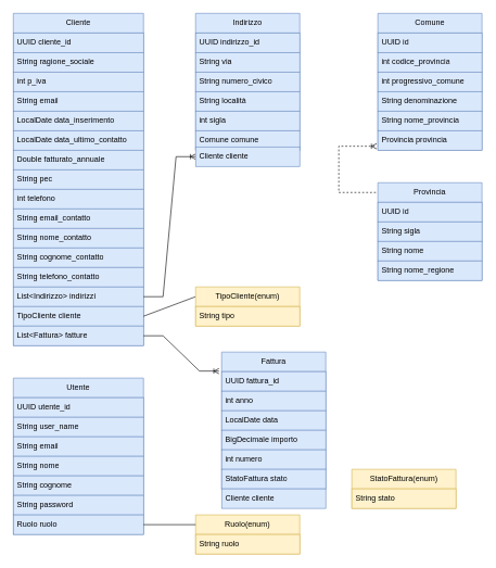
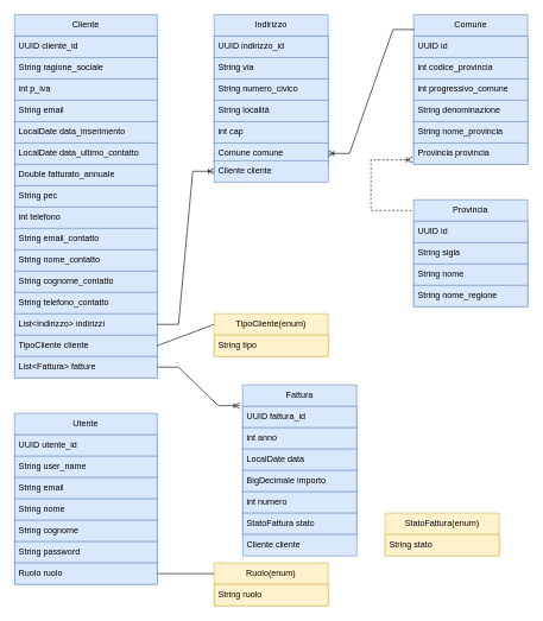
  <mxCell id="0" />
  <mxCell id="1" parent="0" />
  <mxCell id="2" value="Indirizzo" style="swimlane;fontStyle=0;childLayout=stackLayout;horizontal=1;startSize=30;horizontalStack=0;resizeParent=1;resizeParentMax=0;resizeLast=0;collapsible=1;marginBottom=0;whiteSpace=wrap;html=1;fillColor=#dae8fc;strokeColor=#6c8ebf;" parent="1" vertex="1"><mxGeometry x="300" y="20" width="160" height="210" as="geometry" /></mxCell>
  <mxCell id="3" value="UUID indirizzo_id" style="text;strokeColor=#6c8ebf;fillColor=#dae8fc;align=left;verticalAlign=middle;spacingLeft=4;spacingRight=4;overflow=hidden;points=[[0,0.5],[1,0.5]];portConstraint=eastwest;rotatable=0;whiteSpace=wrap;html=1;" parent="2" vertex="1"><mxGeometry y="30" width="160" height="30" as="geometry" /></mxCell>
  <mxCell id="4" value="String via" style="text;strokeColor=#6c8ebf;fillColor=#dae8fc;align=left;verticalAlign=middle;spacingLeft=4;spacingRight=4;overflow=hidden;points=[[0,0.5],[1,0.5]];portConstraint=eastwest;rotatable=0;whiteSpace=wrap;html=1;" parent="2" vertex="1"><mxGeometry y="60" width="160" height="30" as="geometry" /></mxCell>
  <mxCell id="5" value="String numero_civico" style="text;strokeColor=#6c8ebf;fillColor=#dae8fc;align=left;verticalAlign=middle;spacingLeft=4;spacingRight=4;overflow=hidden;points=[[0,0.5],[1,0.5]];portConstraint=eastwest;rotatable=0;whiteSpace=wrap;html=1;" parent="2" vertex="1"><mxGeometry y="90" width="160" height="30" as="geometry" /></mxCell>
  <mxCell id="6" value="String località" style="text;strokeColor=#6c8ebf;fillColor=#dae8fc;align=left;verticalAlign=middle;spacingLeft=4;spacingRight=4;overflow=hidden;points=[[0,0.5],[1,0.5]];portConstraint=eastwest;rotatable=0;whiteSpace=wrap;html=1;" parent="2" vertex="1"><mxGeometry y="120" width="160" height="30" as="geometry" /></mxCell>
- <mxCell id="7" value="int sigla" style="text;strokeColor=#6c8ebf;fillColor=#dae8fc;align=left;verticalAlign=middle;spacingLeft=4;spacingRight=4;overflow=hidden;points=[[0,0.5],[1,0.5]];portConstraint=eastwest;rotatable=0;whiteSpace=wrap;html=1;" parent="2" vertex="1"><mxGeometry y="150" width="160" height="30" as="geometry" /></mxCell>
+ <mxCell id="7" value="int cap" style="text;strokeColor=#6c8ebf;fillColor=#dae8fc;align=left;verticalAlign=middle;spacingLeft=4;spacingRight=4;overflow=hidden;points=[[0,0.5],[1,0.5]];portConstraint=eastwest;rotatable=0;whiteSpace=wrap;html=1;" parent="2" vertex="1"><mxGeometry y="150" width="160" height="30" as="geometry" /></mxCell>
  <mxCell id="8" value="Comune comune" style="text;strokeColor=#6c8ebf;fillColor=#dae8fc;align=left;verticalAlign=middle;spacingLeft=4;spacingRight=4;overflow=hidden;points=[[0,0.5],[1,0.5]];portConstraint=eastwest;rotatable=0;whiteSpace=wrap;html=1;" parent="2" vertex="1"><mxGeometry y="180" width="160" height="30" as="geometry" /></mxCell>
  <mxCell id="9" value="Cliente" style="swimlane;fontStyle=0;childLayout=stackLayout;horizontal=1;startSize=30;horizontalStack=0;resizeParent=1;resizeParentMax=0;resizeLast=0;collapsible=1;marginBottom=0;whiteSpace=wrap;html=1;fillColor=#dae8fc;strokeColor=#6c8ebf;" parent="1" vertex="1"><mxGeometry x="20" y="20" width="200" height="510" as="geometry" /></mxCell>
  <mxCell id="10" value="UUID cliente_id" style="text;strokeColor=#6c8ebf;fillColor=#dae8fc;align=left;verticalAlign=middle;spacingLeft=4;spacingRight=4;overflow=hidden;points=[[0,0.5],[1,0.5]];portConstraint=eastwest;rotatable=0;whiteSpace=wrap;html=1;" parent="9" vertex="1"><mxGeometry y="30" width="200" height="30" as="geometry" /></mxCell>
  <mxCell id="11" value="String ragione_sociale" style="text;strokeColor=#6c8ebf;fillColor=#dae8fc;align=left;verticalAlign=middle;spacingLeft=4;spacingRight=4;overflow=hidden;points=[[0,0.5],[1,0.5]];portConstraint=eastwest;rotatable=0;whiteSpace=wrap;html=1;" parent="9" vertex="1"><mxGeometry y="60" width="200" height="30" as="geometry" /></mxCell>
  <mxCell id="12" value="int p_iva" style="text;strokeColor=#6c8ebf;fillColor=#dae8fc;align=left;verticalAlign=middle;spacingLeft=4;spacingRight=4;overflow=hidden;points=[[0,0.5],[1,0.5]];portConstraint=eastwest;rotatable=0;whiteSpace=wrap;html=1;" parent="9" vertex="1"><mxGeometry y="90" width="200" height="30" as="geometry" /></mxCell>
  <mxCell id="13" value="String email" style="text;strokeColor=#6c8ebf;fillColor=#dae8fc;align=left;verticalAlign=middle;spacingLeft=4;spacingRight=4;overflow=hidden;points=[[0,0.5],[1,0.5]];portConstraint=eastwest;rotatable=0;whiteSpace=wrap;html=1;" parent="9" vertex="1"><mxGeometry y="120" width="200" height="30" as="geometry" /></mxCell>
  <mxCell id="14" value="LocalDate data_inserimento" style="text;strokeColor=#6c8ebf;fillColor=#dae8fc;align=left;verticalAlign=middle;spacingLeft=4;spacingRight=4;overflow=hidden;points=[[0,0.5],[1,0.5]];portConstraint=eastwest;rotatable=0;whiteSpace=wrap;html=1;" parent="9" vertex="1"><mxGeometry y="150" width="200" height="30" as="geometry" /></mxCell>
  <mxCell id="15" value="LocalDate data_ultimo_contatto" style="text;strokeColor=#6c8ebf;fillColor=#dae8fc;align=left;verticalAlign=middle;spacingLeft=4;spacingRight=4;overflow=hidden;points=[[0,0.5],[1,0.5]];portConstraint=eastwest;rotatable=0;whiteSpace=wrap;html=1;" parent="9" vertex="1"><mxGeometry y="180" width="200" height="30" as="geometry" /></mxCell>
  <mxCell id="16" value="Double fatturato_annuale" style="text;strokeColor=#6c8ebf;fillColor=#dae8fc;align=left;verticalAlign=middle;spacingLeft=4;spacingRight=4;overflow=hidden;points=[[0,0.5],[1,0.5]];portConstraint=eastwest;rotatable=0;whiteSpace=wrap;html=1;" parent="9" vertex="1"><mxGeometry y="210" width="200" height="30" as="geometry" /></mxCell>
  <mxCell id="17" value="String pec" style="text;strokeColor=#6c8ebf;fillColor=#dae8fc;align=left;verticalAlign=middle;spacingLeft=4;spacingRight=4;overflow=hidden;points=[[0,0.5],[1,0.5]];portConstraint=eastwest;rotatable=0;whiteSpace=wrap;html=1;" parent="9" vertex="1"><mxGeometry y="240" width="200" height="30" as="geometry" /></mxCell>
  <mxCell id="18" value="int telefono" style="text;strokeColor=#6c8ebf;fillColor=#dae8fc;align=left;verticalAlign=middle;spacingLeft=4;spacingRight=4;overflow=hidden;points=[[0,0.5],[1,0.5]];portConstraint=eastwest;rotatable=0;whiteSpace=wrap;html=1;" parent="9" vertex="1"><mxGeometry y="270" width="200" height="30" as="geometry" /></mxCell>
  <mxCell id="19" value="String email_contatto" style="text;strokeColor=#6c8ebf;fillColor=#dae8fc;align=left;verticalAlign=middle;spacingLeft=4;spacingRight=4;overflow=hidden;points=[[0,0.5],[1,0.5]];portConstraint=eastwest;rotatable=0;whiteSpace=wrap;html=1;" parent="9" vertex="1"><mxGeometry y="300" width="200" height="30" as="geometry" /></mxCell>
  <mxCell id="20" value="String&amp;nbsp;nome_contatto" style="text;strokeColor=#6c8ebf;fillColor=#dae8fc;align=left;verticalAlign=middle;spacingLeft=4;spacingRight=4;overflow=hidden;points=[[0,0.5],[1,0.5]];portConstraint=eastwest;rotatable=0;whiteSpace=wrap;html=1;" parent="9" vertex="1"><mxGeometry y="330" width="200" height="30" as="geometry" /></mxCell>
  <mxCell id="21" value="String cognome_contatto" style="text;strokeColor=#6c8ebf;fillColor=#dae8fc;align=left;verticalAlign=middle;spacingLeft=4;spacingRight=4;overflow=hidden;points=[[0,0.5],[1,0.5]];portConstraint=eastwest;rotatable=0;whiteSpace=wrap;html=1;" parent="9" vertex="1"><mxGeometry y="360" width="200" height="30" as="geometry" /></mxCell>
  <mxCell id="22" value="String telefono_contatto" style="text;strokeColor=#6c8ebf;fillColor=#dae8fc;align=left;verticalAlign=middle;spacingLeft=4;spacingRight=4;overflow=hidden;points=[[0,0.5],[1,0.5]];portConstraint=eastwest;rotatable=0;whiteSpace=wrap;html=1;" parent="9" vertex="1"><mxGeometry y="390" width="200" height="30" as="geometry" /></mxCell>
  <mxCell id="23" value="List&amp;lt;Indirizzo&amp;gt; indirizzi" style="text;strokeColor=#6c8ebf;fillColor=#dae8fc;align=left;verticalAlign=middle;spacingLeft=4;spacingRight=4;overflow=hidden;points=[[0,0.5],[1,0.5]];portConstraint=eastwest;rotatable=0;whiteSpace=wrap;html=1;" parent="9" vertex="1"><mxGeometry y="420" width="200" height="30" as="geometry" /></mxCell>
  <mxCell id="24" value="TipoCliente cliente&amp;nbsp;" style="text;strokeColor=#6c8ebf;fillColor=#dae8fc;align=left;verticalAlign=middle;spacingLeft=4;spacingRight=4;overflow=hidden;points=[[0,0.5],[1,0.5]];portConstraint=eastwest;rotatable=0;whiteSpace=wrap;html=1;" parent="9" vertex="1"><mxGeometry y="450" width="200" height="30" as="geometry" /></mxCell>
  <mxCell id="25" value="List&amp;lt;Fattura&amp;gt; fatture" style="text;strokeColor=#6c8ebf;fillColor=#dae8fc;align=left;verticalAlign=middle;spacingLeft=4;spacingRight=4;overflow=hidden;points=[[0,0.5],[1,0.5]];portConstraint=eastwest;rotatable=0;whiteSpace=wrap;html=1;" parent="9" vertex="1"><mxGeometry y="480" width="200" height="30" as="geometry" /></mxCell>
  <mxCell id="26" value="Comune" style="swimlane;fontStyle=0;childLayout=stackLayout;horizontal=1;startSize=30;horizontalStack=0;resizeParent=1;resizeParentMax=0;resizeLast=0;collapsible=1;marginBottom=0;whiteSpace=wrap;html=1;fillColor=#dae8fc;strokeColor=#6c8ebf;" parent="1" vertex="1"><mxGeometry x="580" y="20" width="160" height="210" as="geometry" /></mxCell>
  <mxCell id="27" value="UUID id&lt;div style=&quot;background-color:#2f2f2f;padding:0px 0px 0px 2px;&quot;&gt;&lt;div style=&quot;color: rgb(170, 170, 170); font-family: &amp;quot;Courier New&amp;quot;; font-size: 10pt;&quot;&gt;&lt;p style=&quot;background-color:#373737;margin:0;&quot;&gt;&lt;span style=&quot;color:#d9e8f7;&quot;&gt;&lt;/span&gt;&lt;/p&gt;&lt;/div&gt;&lt;/div&gt;" style="text;strokeColor=#6c8ebf;fillColor=#dae8fc;align=left;verticalAlign=middle;spacingLeft=4;spacingRight=4;overflow=hidden;points=[[0,0.5],[1,0.5]];portConstraint=eastwest;rotatable=0;whiteSpace=wrap;html=1;" vertex="1" parent="26"><mxGeometry y="30" width="160" height="30" as="geometry" /></mxCell>
  <mxCell id="28" value="int&amp;nbsp;codice_provincia&lt;div style=&quot;background-color:#2f2f2f;padding:0px 0px 0px 2px;&quot;&gt;&lt;div style=&quot;color: rgb(170, 170, 170); font-family: &amp;quot;Courier New&amp;quot;; font-size: 10pt;&quot;&gt;&lt;p style=&quot;background-color:#373737;margin:0;&quot;&gt;&lt;span style=&quot;color:#d9e8f7;&quot;&gt;&lt;/span&gt;&lt;/p&gt;&lt;/div&gt;&lt;/div&gt;" style="text;strokeColor=#6c8ebf;fillColor=#dae8fc;align=left;verticalAlign=middle;spacingLeft=4;spacingRight=4;overflow=hidden;points=[[0,0.5],[1,0.5]];portConstraint=eastwest;rotatable=0;whiteSpace=wrap;html=1;" parent="26" vertex="1"><mxGeometry y="60" width="160" height="30" as="geometry" /></mxCell>
  <mxCell id="29" value="int&amp;nbsp;progressivo_comune&lt;div style=&quot;background-color:#2f2f2f;padding:0px 0px 0px 2px;&quot;&gt;&lt;div style=&quot;color: rgb(170, 170, 170); font-family: &amp;quot;Courier New&amp;quot;; font-size: 10pt;&quot;&gt;&lt;p style=&quot;background-color:#373737;margin:0;&quot;&gt;&lt;span style=&quot;color:#d9e8f7;&quot;&gt;&lt;/span&gt;&lt;/p&gt;&lt;/div&gt;&lt;/div&gt;" style="text;strokeColor=#6c8ebf;fillColor=#dae8fc;align=left;verticalAlign=middle;spacingLeft=4;spacingRight=4;overflow=hidden;points=[[0,0.5],[1,0.5]];portConstraint=eastwest;rotatable=0;whiteSpace=wrap;html=1;" parent="26" vertex="1"><mxGeometry y="90" width="160" height="30" as="geometry" /></mxCell>
  <mxCell id="30" value="String&amp;nbsp;denominazione&lt;div style=&quot;background-color:#2f2f2f;padding:0px 0px 0px 2px;&quot;&gt;&lt;div style=&quot;color: rgb(170, 170, 170); font-family: &amp;quot;Courier New&amp;quot;; font-size: 10pt;&quot;&gt;&lt;p style=&quot;background-color:#373737;margin:0;&quot;&gt;&lt;span style=&quot;color:#d9e8f7;&quot;&gt;&lt;/span&gt;&lt;/p&gt;&lt;/div&gt;&lt;/div&gt;" style="text;strokeColor=#6c8ebf;fillColor=#dae8fc;align=left;verticalAlign=middle;spacingLeft=4;spacingRight=4;overflow=hidden;points=[[0,0.5],[1,0.5]];portConstraint=eastwest;rotatable=0;whiteSpace=wrap;html=1;" parent="26" vertex="1"><mxGeometry y="120" width="160" height="30" as="geometry" /></mxCell>
  <mxCell id="31" value="String nome_provincia" style="text;strokeColor=#6c8ebf;fillColor=#dae8fc;align=left;verticalAlign=middle;spacingLeft=4;spacingRight=4;overflow=hidden;points=[[0,0.5],[1,0.5]];portConstraint=eastwest;rotatable=0;whiteSpace=wrap;html=1;" parent="26" vertex="1"><mxGeometry y="150" width="160" height="30" as="geometry" /></mxCell>
  <mxCell id="32" value="Provincia provincia" style="text;strokeColor=#6c8ebf;fillColor=#dae8fc;align=left;verticalAlign=middle;spacingLeft=4;spacingRight=4;overflow=hidden;points=[[0,0.5],[1,0.5]];portConstraint=eastwest;rotatable=0;whiteSpace=wrap;html=1;" vertex="1" parent="26"><mxGeometry y="180" width="160" height="30" as="geometry" /></mxCell>
  <mxCell id="33" value="Fattura" style="swimlane;fontStyle=0;childLayout=stackLayout;horizontal=1;startSize=30;horizontalStack=0;resizeParent=1;resizeParentMax=0;resizeLast=0;collapsible=1;marginBottom=0;whiteSpace=wrap;html=1;fillColor=#dae8fc;strokeColor=#6c8ebf;" parent="1" vertex="1"><mxGeometry x="340" y="540" width="160" height="210" as="geometry" /></mxCell>
  <mxCell id="34" value="UUID fattura_id" style="text;strokeColor=#6c8ebf;fillColor=#dae8fc;align=left;verticalAlign=middle;spacingLeft=4;spacingRight=4;overflow=hidden;points=[[0,0.5],[1,0.5]];portConstraint=eastwest;rotatable=0;whiteSpace=wrap;html=1;" parent="33" vertex="1"><mxGeometry y="30" width="160" height="30" as="geometry" /></mxCell>
  <mxCell id="35" value="int anno" style="text;strokeColor=#6c8ebf;fillColor=#dae8fc;align=left;verticalAlign=middle;spacingLeft=4;spacingRight=4;overflow=hidden;points=[[0,0.5],[1,0.5]];portConstraint=eastwest;rotatable=0;whiteSpace=wrap;html=1;" parent="33" vertex="1"><mxGeometry y="60" width="160" height="30" as="geometry" /></mxCell>
  <mxCell id="36" value="LocalDate data" style="text;strokeColor=#6c8ebf;fillColor=#dae8fc;align=left;verticalAlign=middle;spacingLeft=4;spacingRight=4;overflow=hidden;points=[[0,0.5],[1,0.5]];portConstraint=eastwest;rotatable=0;whiteSpace=wrap;html=1;" parent="33" vertex="1"><mxGeometry y="90" width="160" height="30" as="geometry" /></mxCell>
  <mxCell id="37" value="BigDecimale importo" style="text;strokeColor=#6c8ebf;fillColor=#dae8fc;align=left;verticalAlign=middle;spacingLeft=4;spacingRight=4;overflow=hidden;points=[[0,0.5],[1,0.5]];portConstraint=eastwest;rotatable=0;whiteSpace=wrap;html=1;" parent="33" vertex="1"><mxGeometry y="120" width="160" height="30" as="geometry" /></mxCell>
  <mxCell id="38" value="int numero" style="text;strokeColor=#6c8ebf;fillColor=#dae8fc;align=left;verticalAlign=middle;spacingLeft=4;spacingRight=4;overflow=hidden;points=[[0,0.5],[1,0.5]];portConstraint=eastwest;rotatable=0;whiteSpace=wrap;html=1;" parent="33" vertex="1"><mxGeometry y="150" width="160" height="30" as="geometry" /></mxCell>
  <mxCell id="39" value="StatoFattura stato" style="text;strokeColor=#6c8ebf;fillColor=#dae8fc;align=left;verticalAlign=middle;spacingLeft=4;spacingRight=4;overflow=hidden;points=[[0,0.5],[1,0.5]];portConstraint=eastwest;rotatable=0;whiteSpace=wrap;html=1;" parent="33" vertex="1"><mxGeometry y="180" width="160" height="30" as="geometry" /></mxCell>
  <mxCell id="40" value="Utente" style="swimlane;fontStyle=0;childLayout=stackLayout;horizontal=1;startSize=30;horizontalStack=0;resizeParent=1;resizeParentMax=0;resizeLast=0;collapsible=1;marginBottom=0;whiteSpace=wrap;html=1;fillColor=#dae8fc;strokeColor=#6c8ebf;" parent="1" vertex="1"><mxGeometry x="20" y="580" width="200" height="240" as="geometry" /></mxCell>
  <mxCell id="41" value="UUID utente_id" style="text;strokeColor=#6c8ebf;fillColor=#dae8fc;align=left;verticalAlign=middle;spacingLeft=4;spacingRight=4;overflow=hidden;points=[[0,0.5],[1,0.5]];portConstraint=eastwest;rotatable=0;whiteSpace=wrap;html=1;" parent="40" vertex="1"><mxGeometry y="30" width="200" height="30" as="geometry" /></mxCell>
  <mxCell id="42" value="String user_name" style="text;strokeColor=#6c8ebf;fillColor=#dae8fc;align=left;verticalAlign=middle;spacingLeft=4;spacingRight=4;overflow=hidden;points=[[0,0.5],[1,0.5]];portConstraint=eastwest;rotatable=0;whiteSpace=wrap;html=1;" parent="40" vertex="1"><mxGeometry y="60" width="200" height="30" as="geometry" /></mxCell>
  <mxCell id="43" value="String email" style="text;strokeColor=#6c8ebf;fillColor=#dae8fc;align=left;verticalAlign=middle;spacingLeft=4;spacingRight=4;overflow=hidden;points=[[0,0.5],[1,0.5]];portConstraint=eastwest;rotatable=0;whiteSpace=wrap;html=1;" parent="40" vertex="1"><mxGeometry y="90" width="200" height="30" as="geometry" /></mxCell>
  <mxCell id="44" value="String nome" style="text;strokeColor=#6c8ebf;fillColor=#dae8fc;align=left;verticalAlign=middle;spacingLeft=4;spacingRight=4;overflow=hidden;points=[[0,0.5],[1,0.5]];portConstraint=eastwest;rotatable=0;whiteSpace=wrap;html=1;" parent="40" vertex="1"><mxGeometry y="120" width="200" height="30" as="geometry" /></mxCell>
  <mxCell id="45" value="String cognome" style="text;strokeColor=#6c8ebf;fillColor=#dae8fc;align=left;verticalAlign=middle;spacingLeft=4;spacingRight=4;overflow=hidden;points=[[0,0.5],[1,0.5]];portConstraint=eastwest;rotatable=0;whiteSpace=wrap;html=1;" parent="40" vertex="1"><mxGeometry y="150" width="200" height="30" as="geometry" /></mxCell>
  <mxCell id="46" value="String password" style="text;strokeColor=#6c8ebf;fillColor=#dae8fc;align=left;verticalAlign=middle;spacingLeft=4;spacingRight=4;overflow=hidden;points=[[0,0.5],[1,0.5]];portConstraint=eastwest;rotatable=0;whiteSpace=wrap;html=1;" parent="40" vertex="1"><mxGeometry y="180" width="200" height="30" as="geometry" /></mxCell>
  <mxCell id="47" value="Ruolo ruolo&amp;nbsp;" style="text;strokeColor=#6c8ebf;fillColor=#dae8fc;align=left;verticalAlign=middle;spacingLeft=4;spacingRight=4;overflow=hidden;points=[[0,0.5],[1,0.5]];portConstraint=eastwest;rotatable=0;whiteSpace=wrap;html=1;" parent="40" vertex="1"><mxGeometry y="210" width="200" height="30" as="geometry" /></mxCell>
  <mxCell id="48" value="StatoFattura(enum)" style="swimlane;fontStyle=0;childLayout=stackLayout;horizontal=1;startSize=30;horizontalStack=0;resizeParent=1;resizeParentMax=0;resizeLast=0;collapsible=1;marginBottom=0;whiteSpace=wrap;html=1;fillColor=#fff2cc;strokeColor=#d6b656;" parent="1" vertex="1"><mxGeometry x="540" y="720" width="160" height="60" as="geometry" /></mxCell>
  <mxCell id="49" value="String stato" style="text;strokeColor=#d6b656;fillColor=#fff2cc;align=left;verticalAlign=middle;spacingLeft=4;spacingRight=4;overflow=hidden;points=[[0,0.5],[1,0.5]];portConstraint=eastwest;rotatable=0;whiteSpace=wrap;html=1;" parent="48" vertex="1"><mxGeometry y="30" width="160" height="30" as="geometry" /></mxCell>
  <mxCell id="50" value="Ruolo(enum)" style="swimlane;fontStyle=0;childLayout=stackLayout;horizontal=1;startSize=30;horizontalStack=0;resizeParent=1;resizeParentMax=0;resizeLast=0;collapsible=1;marginBottom=0;whiteSpace=wrap;html=1;fillColor=#fff2cc;strokeColor=#d6b656;" parent="1" vertex="1"><mxGeometry x="300" y="790" width="160" height="60" as="geometry" /></mxCell>
  <mxCell id="51" value="String ruolo" style="text;strokeColor=#d6b656;fillColor=#fff2cc;align=left;verticalAlign=middle;spacingLeft=4;spacingRight=4;overflow=hidden;points=[[0,0.5],[1,0.5]];portConstraint=eastwest;rotatable=0;whiteSpace=wrap;html=1;" parent="50" vertex="1"><mxGeometry y="30" width="160" height="30" as="geometry" /></mxCell>
  <mxCell id="52" value="" style="edgeStyle=entityRelationEdgeStyle;fontSize=12;html=1;endArrow=ERoneToMany;rounded=0;exitX=1;exitY=0.5;exitDx=0;exitDy=0;entryX=0;entryY=0.5;entryDx=0;entryDy=0;" parent="1" source="23" target="62" edge="1"><mxGeometry width="100" height="100" relative="1" as="geometry"><mxPoint x="225.92" y="455" as="sourcePoint" /><mxPoint x="300" y="240.99" as="targetPoint" /></mxGeometry></mxCell>
  <mxCell id="53" value="" style="edgeStyle=entityRelationEdgeStyle;fontSize=12;html=1;endArrow=ERoneToMany;rounded=0;exitX=1;exitY=0.5;exitDx=0;exitDy=0;entryX=-0.025;entryY=0.139;entryDx=0;entryDy=0;entryPerimeter=0;" parent="1" source="25" target="33" edge="1"><mxGeometry width="100" height="100" relative="1" as="geometry"><mxPoint x="300" y="560" as="sourcePoint" /><mxPoint x="400" y="460" as="targetPoint" /></mxGeometry></mxCell>
  <mxCell id="54" value="" style="endArrow=none;html=1;rounded=0;exitX=1;exitY=0.5;exitDx=0;exitDy=0;entryX=0;entryY=0.25;entryDx=0;entryDy=0;" parent="1" source="47" target="50" edge="1"><mxGeometry width="50" height="50" relative="1" as="geometry"><mxPoint x="330" y="700" as="sourcePoint" /><mxPoint x="380" y="650" as="targetPoint" /></mxGeometry></mxCell>
  <mxCell id="55" value="" style="endArrow=none;html=1;rounded=0;exitX=1;exitY=0.5;exitDx=0;exitDy=0;entryX=0;entryY=0.25;entryDx=0;entryDy=0;" parent="1" source="24" target="65" edge="1"><mxGeometry width="50" height="50" relative="1" as="geometry"><mxPoint x="330" y="490" as="sourcePoint" /><mxPoint x="380" y="440" as="targetPoint" /></mxGeometry></mxCell>
  <mxCell id="56" value="Provincia" style="swimlane;fontStyle=0;childLayout=stackLayout;horizontal=1;startSize=30;horizontalStack=0;resizeParent=1;resizeParentMax=0;resizeLast=0;collapsible=1;marginBottom=0;whiteSpace=wrap;html=1;fillColor=#dae8fc;strokeColor=#6c8ebf;" parent="1" vertex="1"><mxGeometry x="580" y="280" width="160" height="150" as="geometry" /></mxCell>
  <mxCell id="57" value="UUID id" style="text;strokeColor=#6c8ebf;fillColor=#dae8fc;align=left;verticalAlign=middle;spacingLeft=4;spacingRight=4;overflow=hidden;points=[[0,0.5],[1,0.5]];portConstraint=eastwest;rotatable=0;whiteSpace=wrap;html=1;" vertex="1" parent="56"><mxGeometry y="30" width="160" height="30" as="geometry" /></mxCell>
  <mxCell id="58" value="String sigla" style="text;strokeColor=#6c8ebf;fillColor=#dae8fc;align=left;verticalAlign=middle;spacingLeft=4;spacingRight=4;overflow=hidden;points=[[0,0.5],[1,0.5]];portConstraint=eastwest;rotatable=0;whiteSpace=wrap;html=1;" parent="56" vertex="1"><mxGeometry y="60" width="160" height="30" as="geometry" /></mxCell>
  <mxCell id="59" value="String nome" style="text;strokeColor=#6c8ebf;fillColor=#dae8fc;align=left;verticalAlign=middle;spacingLeft=4;spacingRight=4;overflow=hidden;points=[[0,0.5],[1,0.5]];portConstraint=eastwest;rotatable=0;whiteSpace=wrap;html=1;" parent="56" vertex="1"><mxGeometry y="90" width="160" height="30" as="geometry" /></mxCell>
  <mxCell id="60" value="String nome_regione" style="text;strokeColor=#6c8ebf;fillColor=#dae8fc;align=left;verticalAlign=middle;spacingLeft=4;spacingRight=4;overflow=hidden;points=[[0,0.5],[1,0.5]];portConstraint=eastwest;rotatable=0;whiteSpace=wrap;html=1;" parent="56" vertex="1"><mxGeometry y="120" width="160" height="30" as="geometry" /></mxCell>
  <mxCell id="61" value="" style="fontSize=12;html=1;endArrow=ERoneToMany;rounded=0;edgeStyle=elbowEdgeStyle;elbow=horizontal;exitX=-0.019;exitY=0.1;exitDx=0;exitDy=0;entryX=-0.012;entryY=0.8;entryDx=0;entryDy=0;entryPerimeter=0;exitPerimeter=0;dashed=1;" parent="1" target="32" edge="1" source="56"><mxGeometry width="100" height="100" relative="1" as="geometry"><mxPoint x="580" y="285" as="sourcePoint" /><mxPoint x="580" y="210" as="targetPoint" /><Array as="points"><mxPoint x="520" y="255" /></Array></mxGeometry></mxCell>
  <mxCell id="62" value="Cliente cliente" style="text;strokeColor=#6c8ebf;fillColor=#dae8fc;align=left;verticalAlign=middle;spacingLeft=4;spacingRight=4;overflow=hidden;points=[[0,0.5],[1,0.5]];portConstraint=eastwest;rotatable=0;whiteSpace=wrap;html=1;" parent="1" vertex="1"><mxGeometry x="300" y="225" width="160" height="30" as="geometry" /></mxCell>
  <mxCell id="63" value="Cliente cliente" style="text;strokeColor=#6c8ebf;fillColor=#dae8fc;align=left;verticalAlign=middle;spacingLeft=4;spacingRight=4;overflow=hidden;points=[[0,0.5],[1,0.5]];portConstraint=eastwest;rotatable=0;whiteSpace=wrap;html=1;" parent="1" vertex="1"><mxGeometry x="340" y="750" width="160" height="30" as="geometry" /></mxCell>
+ <mxCell id="64" value="" style="edgeStyle=entityRelationEdgeStyle;fontSize=12;html=1;endArrow=ERoneToMany;rounded=0;entryX=1;entryY=0.5;entryDx=0;entryDy=0;exitX=0.006;exitY=0.1;exitDx=0;exitDy=0;exitPerimeter=0;" edge="1" parent="1" source="26" target="8"><mxGeometry width="100" height="100" relative="1" as="geometry"><mxPoint x="770" y="337.95" as="sourcePoint" /><mxPoint x="885.04" y="170" as="targetPoint" /></mxGeometry></mxCell>
  <mxCell id="65" value="TipoCliente(enum)" style="swimlane;fontStyle=0;childLayout=stackLayout;horizontal=1;startSize=30;horizontalStack=0;resizeParent=1;resizeParentMax=0;resizeLast=0;collapsible=1;marginBottom=0;whiteSpace=wrap;html=1;fillColor=#fff2cc;strokeColor=#d6b656;" parent="1" vertex="1"><mxGeometry x="300" y="440" width="160" height="60" as="geometry" /></mxCell>
  <mxCell id="66" value="String tipo" style="text;strokeColor=#d6b656;fillColor=#fff2cc;align=left;verticalAlign=middle;spacingLeft=4;spacingRight=4;overflow=hidden;points=[[0,0.5],[1,0.5]];portConstraint=eastwest;rotatable=0;whiteSpace=wrap;html=1;" parent="65" vertex="1"><mxGeometry y="30" width="160" height="30" as="geometry" /></mxCell>
